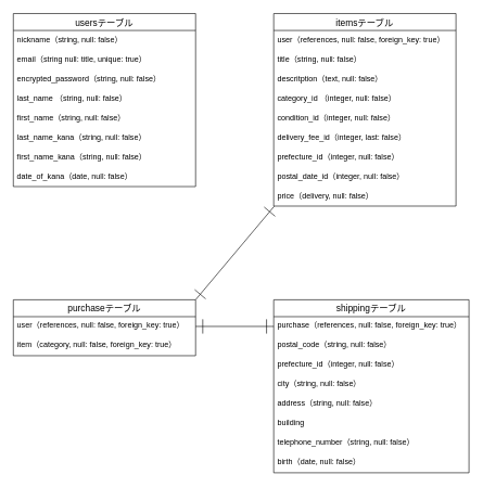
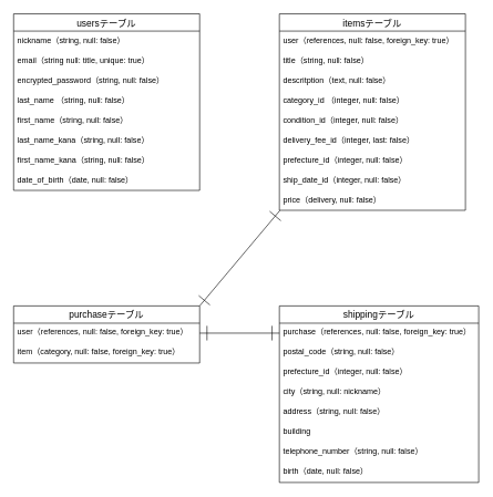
  <mxCell id="0" />
  <mxCell id="1" parent="0" />
  <mxCell id="2" value="usersテーブル" style="swimlane;fontStyle=0;childLayout=stackLayout;horizontal=1;startSize=26;horizontalStack=0;resizeParent=1;resizeParentMax=0;resizeLast=0;collapsible=1;marginBottom=0;align=center;fontSize=14;" parent="1" vertex="1"><mxGeometry x="20" y="20" width="280" height="266" as="geometry" /></mxCell>
  <mxCell id="3" value="nickname（string, null: false）" style="text;strokeColor=none;fillColor=none;spacingLeft=4;spacingRight=4;overflow=hidden;rotatable=0;points=[[0,0.5],[1,0.5]];portConstraint=eastwest;fontSize=12;" parent="2" vertex="1"><mxGeometry y="26" width="280" height="30" as="geometry" /></mxCell>
  <mxCell id="4" value="email（string null: title, unique: true）" style="text;strokeColor=none;fillColor=none;spacingLeft=4;spacingRight=4;overflow=hidden;rotatable=0;points=[[0,0.5],[1,0.5]];portConstraint=eastwest;fontSize=12;" parent="2" vertex="1"><mxGeometry y="56" width="280" height="30" as="geometry" /></mxCell>
  <mxCell id="5" value="encrypted_password（string, null: false）" style="text;strokeColor=none;fillColor=none;spacingLeft=4;spacingRight=4;overflow=hidden;rotatable=0;points=[[0,0.5],[1,0.5]];portConstraint=eastwest;fontSize=12;" parent="2" vertex="1"><mxGeometry y="86" width="280" height="30" as="geometry" /></mxCell>
  <mxCell id="6" value="last_name （string, null: false）" style="text;strokeColor=none;fillColor=none;spacingLeft=4;spacingRight=4;overflow=hidden;rotatable=0;points=[[0,0.5],[1,0.5]];portConstraint=eastwest;fontSize=12;" parent="2" vertex="1"><mxGeometry y="116" width="280" height="30" as="geometry" /></mxCell>
  <mxCell id="7" value="first_name（string, null: false）" style="text;strokeColor=none;fillColor=none;spacingLeft=4;spacingRight=4;overflow=hidden;rotatable=0;points=[[0,0.5],[1,0.5]];portConstraint=eastwest;fontSize=12;" parent="2" vertex="1"><mxGeometry y="146" width="280" height="30" as="geometry" /></mxCell>
  <mxCell id="8" value="last_name_kana（string, null: false）" style="text;strokeColor=none;fillColor=none;spacingLeft=4;spacingRight=4;overflow=hidden;rotatable=0;points=[[0,0.5],[1,0.5]];portConstraint=eastwest;fontSize=12;" parent="2" vertex="1"><mxGeometry y="176" width="280" height="30" as="geometry" /></mxCell>
  <mxCell id="9" value="first_name_kana（string, null: false）" style="text;strokeColor=none;fillColor=none;spacingLeft=4;spacingRight=4;overflow=hidden;rotatable=0;points=[[0,0.5],[1,0.5]];portConstraint=eastwest;fontSize=12;" parent="2" vertex="1"><mxGeometry y="206" width="280" height="30" as="geometry" /></mxCell>
- <mxCell id="10" value="date_of_kana（date, null: false）" style="text;strokeColor=none;fillColor=none;spacingLeft=4;spacingRight=4;overflow=hidden;rotatable=0;points=[[0,0.5],[1,0.5]];portConstraint=eastwest;fontSize=12;" parent="2" vertex="1"><mxGeometry y="236" width="280" height="30" as="geometry" /></mxCell>
+ <mxCell id="10" value="date_of_birth（date, null: false）" style="text;strokeColor=none;fillColor=none;spacingLeft=4;spacingRight=4;overflow=hidden;rotatable=0;points=[[0,0.5],[1,0.5]];portConstraint=eastwest;fontSize=12;" parent="2" vertex="1"><mxGeometry y="236" width="280" height="30" as="geometry" /></mxCell>
  <mxCell id="11" style="edgeStyle=none;jumpSize=6;html=1;exitX=0.003;exitY=1.006;exitDx=0;exitDy=0;entryX=1;entryY=0;entryDx=0;entryDy=0;strokeWidth=1;startArrow=ERone;startFill=0;endArrow=ERone;endFill=0;startSize=20;endSize=20;exitPerimeter=0;" parent="1" source="21" target="22" edge="1"><mxGeometry relative="1" as="geometry" /></mxCell>
  <mxCell id="12" value="itemsテーブル" style="swimlane;fontStyle=0;childLayout=stackLayout;horizontal=1;startSize=26;horizontalStack=0;resizeParent=1;resizeParentMax=0;resizeLast=0;collapsible=1;marginBottom=0;align=center;fontSize=14;" parent="1" vertex="1"><mxGeometry x="420" y="20" width="280" height="296" as="geometry" /></mxCell>
  <mxCell id="13" value="user（references, null: false, foreign_key: true）" style="text;strokeColor=none;fillColor=none;spacingLeft=4;spacingRight=4;overflow=hidden;rotatable=0;points=[[0,0.5],[1,0.5]];portConstraint=eastwest;fontSize=12;" parent="12" vertex="1"><mxGeometry y="26" width="280" height="30" as="geometry" /></mxCell>
  <mxCell id="14" value="title（string, null: false）" style="text;strokeColor=none;fillColor=none;spacingLeft=4;spacingRight=4;overflow=hidden;rotatable=0;points=[[0,0.5],[1,0.5]];portConstraint=eastwest;fontSize=12;" parent="12" vertex="1"><mxGeometry y="56" width="280" height="30" as="geometry" /></mxCell>
  <mxCell id="15" value="descritption（text, null: false）" style="text;strokeColor=none;fillColor=none;spacingLeft=4;spacingRight=4;overflow=hidden;rotatable=0;points=[[0,0.5],[1,0.5]];portConstraint=eastwest;fontSize=12;" parent="12" vertex="1"><mxGeometry y="86" width="280" height="30" as="geometry" /></mxCell>
  <mxCell id="16" value="category_id （integer, null: false）" style="text;strokeColor=none;fillColor=none;spacingLeft=4;spacingRight=4;overflow=hidden;rotatable=0;points=[[0,0.5],[1,0.5]];portConstraint=eastwest;fontSize=12;" parent="12" vertex="1"><mxGeometry y="116" width="280" height="30" as="geometry" /></mxCell>
  <mxCell id="17" value="condition_id（integer, null: false）" style="text;strokeColor=none;fillColor=none;spacingLeft=4;spacingRight=4;overflow=hidden;rotatable=0;points=[[0,0.5],[1,0.5]];portConstraint=eastwest;fontSize=12;" parent="12" vertex="1"><mxGeometry y="146" width="280" height="30" as="geometry" /></mxCell>
  <mxCell id="18" value="delivery_fee_id（integer, last: false）" style="text;strokeColor=none;fillColor=none;spacingLeft=4;spacingRight=4;overflow=hidden;rotatable=0;points=[[0,0.5],[1,0.5]];portConstraint=eastwest;fontSize=12;" parent="12" vertex="1"><mxGeometry y="176" width="280" height="30" as="geometry" /></mxCell>
  <mxCell id="19" value="prefecture_id（integer, null: false）" style="text;strokeColor=none;fillColor=none;spacingLeft=4;spacingRight=4;overflow=hidden;rotatable=0;points=[[0,0.5],[1,0.5]];portConstraint=eastwest;fontSize=12;" parent="12" vertex="1"><mxGeometry y="206" width="280" height="30" as="geometry" /></mxCell>
- <mxCell id="20" value="postal_date_id（integer, null: false）" style="text;strokeColor=none;fillColor=none;spacingLeft=4;spacingRight=4;overflow=hidden;rotatable=0;points=[[0,0.5],[1,0.5]];portConstraint=eastwest;fontSize=12;" parent="12" vertex="1"><mxGeometry y="236" width="280" height="30" as="geometry" /></mxCell>
+ <mxCell id="20" value="ship_date_id（integer, null: false）" style="text;strokeColor=none;fillColor=none;spacingLeft=4;spacingRight=4;overflow=hidden;rotatable=0;points=[[0,0.5],[1,0.5]];portConstraint=eastwest;fontSize=12;" parent="12" vertex="1"><mxGeometry y="236" width="280" height="30" as="geometry" /></mxCell>
  <mxCell id="21" value="price（delivery, null: false）" style="text;strokeColor=none;fillColor=none;spacingLeft=4;spacingRight=4;overflow=hidden;rotatable=0;points=[[0,0.5],[1,0.5]];portConstraint=eastwest;fontSize=12;" parent="12" vertex="1"><mxGeometry y="266" width="280" height="30" as="geometry" /></mxCell>
  <mxCell id="22" value="purchaseテーブル" style="swimlane;fontStyle=0;childLayout=stackLayout;horizontal=1;startSize=26;horizontalStack=0;resizeParent=1;resizeParentMax=0;resizeLast=0;collapsible=1;marginBottom=0;align=center;fontSize=14;" parent="1" vertex="1"><mxGeometry x="20" y="460" width="280" height="86" as="geometry" /></mxCell>
  <mxCell id="23" value="user（references, null: false, foreign_key: true）" style="text;strokeColor=none;fillColor=none;spacingLeft=4;spacingRight=4;overflow=hidden;rotatable=0;points=[[0,0.5],[1,0.5]];portConstraint=eastwest;fontSize=12;" parent="22" vertex="1"><mxGeometry y="26" width="280" height="30" as="geometry" /></mxCell>
  <mxCell id="24" value="item（category, null: false, foreign_key: true）" style="text;strokeColor=none;fillColor=none;spacingLeft=4;spacingRight=4;overflow=hidden;rotatable=0;points=[[0,0.5],[1,0.5]];portConstraint=eastwest;fontSize=12;" parent="22" vertex="1"><mxGeometry y="56" width="280" height="30" as="geometry" /></mxCell>
  <mxCell id="25" value="shippingテーブル" style="swimlane;fontStyle=0;childLayout=stackLayout;horizontal=1;startSize=26;horizontalStack=0;resizeParent=1;resizeParentMax=0;resizeLast=0;collapsible=1;marginBottom=0;align=center;fontSize=14;" parent="1" vertex="1"><mxGeometry x="420" y="460" width="300" height="266" as="geometry" /></mxCell>
  <mxCell id="26" value="purchase（references, null: false, foreign_key: true）" style="text;strokeColor=none;fillColor=none;spacingLeft=4;spacingRight=4;overflow=hidden;rotatable=0;points=[[0,0.5],[1,0.5]];portConstraint=eastwest;fontSize=12;" parent="25" vertex="1"><mxGeometry y="26" width="300" height="30" as="geometry" /></mxCell>
  <mxCell id="27" value="postal_code（string,&#09;null: false）" style="text;strokeColor=none;fillColor=none;spacingLeft=4;spacingRight=4;overflow=hidden;rotatable=0;points=[[0,0.5],[1,0.5]];portConstraint=eastwest;fontSize=12;" parent="25" vertex="1"><mxGeometry y="56" width="300" height="30" as="geometry" /></mxCell>
  <mxCell id="28" value="prefecture_id（integer, null: false）" style="text;strokeColor=none;fillColor=none;spacingLeft=4;spacingRight=4;overflow=hidden;rotatable=0;points=[[0,0.5],[1,0.5]];portConstraint=eastwest;fontSize=12;" parent="25" vertex="1"><mxGeometry y="86" width="300" height="30" as="geometry" /></mxCell>
- <mxCell id="29" value="city（string, null: false）" style="text;strokeColor=none;fillColor=none;spacingLeft=4;spacingRight=4;overflow=hidden;rotatable=0;points=[[0,0.5],[1,0.5]];portConstraint=eastwest;fontSize=12;" parent="25" vertex="1"><mxGeometry y="116" width="300" height="30" as="geometry" /></mxCell>
+ <mxCell id="29" value="city（string, null: nickname）" style="text;strokeColor=none;fillColor=none;spacingLeft=4;spacingRight=4;overflow=hidden;rotatable=0;points=[[0,0.5],[1,0.5]];portConstraint=eastwest;fontSize=12;" parent="25" vertex="1"><mxGeometry y="116" width="300" height="30" as="geometry" /></mxCell>
  <mxCell id="30" value="address（string, null: false）" style="text;strokeColor=none;fillColor=none;spacingLeft=4;spacingRight=4;overflow=hidden;rotatable=0;points=[[0,0.5],[1,0.5]];portConstraint=eastwest;fontSize=12;" parent="25" vertex="1"><mxGeometry y="146" width="300" height="30" as="geometry" /></mxCell>
  <mxCell id="31" value="building" style="text;strokeColor=none;fillColor=none;spacingLeft=4;spacingRight=4;overflow=hidden;rotatable=0;points=[[0,0.5],[1,0.5]];portConstraint=eastwest;fontSize=12;" parent="25" vertex="1"><mxGeometry y="176" width="300" height="30" as="geometry" /></mxCell>
  <mxCell id="32" value="telephone_number（string, null: false）" style="text;strokeColor=none;fillColor=none;spacingLeft=4;spacingRight=4;overflow=hidden;rotatable=0;points=[[0,0.5],[1,0.5]];portConstraint=eastwest;fontSize=12;" parent="25" vertex="1"><mxGeometry y="206" width="300" height="30" as="geometry" /></mxCell>
  <mxCell id="33" value="birth（date, null: false）" style="text;strokeColor=none;fillColor=none;spacingLeft=4;spacingRight=4;overflow=hidden;rotatable=0;points=[[0,0.5],[1,0.5]];portConstraint=eastwest;fontSize=12;" parent="25" vertex="1"><mxGeometry y="236" width="300" height="30" as="geometry" /></mxCell>
  <mxCell id="34" style="edgeStyle=none;jumpSize=6;html=1;exitX=1;exitY=0.5;exitDx=0;exitDy=0;entryX=0;entryY=0.5;entryDx=0;entryDy=0;strokeWidth=1;startArrow=ERone;startFill=0;endArrow=ERone;endFill=0;startSize=20;endSize=20;" parent="1" source="23" target="26" edge="1"><mxGeometry relative="1" as="geometry" /></mxCell>
